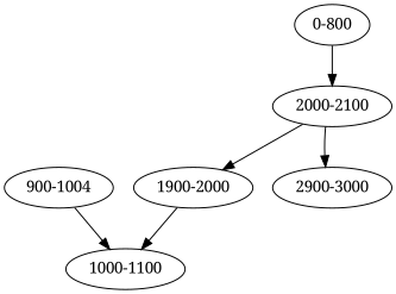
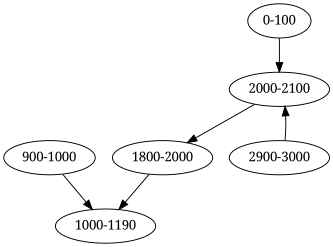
  strict digraph {
    fontname="Noto Serif"
    node [data="[id=G1.1,strand=+,score=0.100000],[id=G2.1,strand=-,score=0.100000]" fontname="Noto Serif"]
    edge [data="[id=G2.1,strand=-,score=0.001000]" fontname="Noto Serif"]
-   "1900-2000"
-   "1000-1100"
+   "1900-2000" [label="1800-2000"]
+   "1000-1100" [label="1000-1190"]
    "2000-2100" [data="[id=G2.1,strand=-,score=0.100000]"]
-   "0-100" [data="[id=G1.1,strand=+,score=0.100000]" label="0-800"]
-   "900-1000" [data="[id=G1.1,strand=+,score=0.100000]" label="900-1004"]
+   "0-100" [data="[id=G1.1,strand=+,score=0.100000]"]
+   "900-1000" [data="[id=G1.1,strand=+,score=0.100000]"]
    "2900-3000" [data="[id=G2.1,strand=-,score=0.100000]"]
    "1900-2000" -> "1000-1100"
    "2000-2100" -> "1900-2000"
    "0-100" -> "2000-2100" [data="[id=G1.1,strand=+,score=0.001000]"]
    "900-1000" -> "1000-1100" [data="[id=G1.1,strand=+,score=0.001000]"]
-   "2000-2100" -> "2900-3000"
+   "2900-3000" -> "2000-2100"
  }
